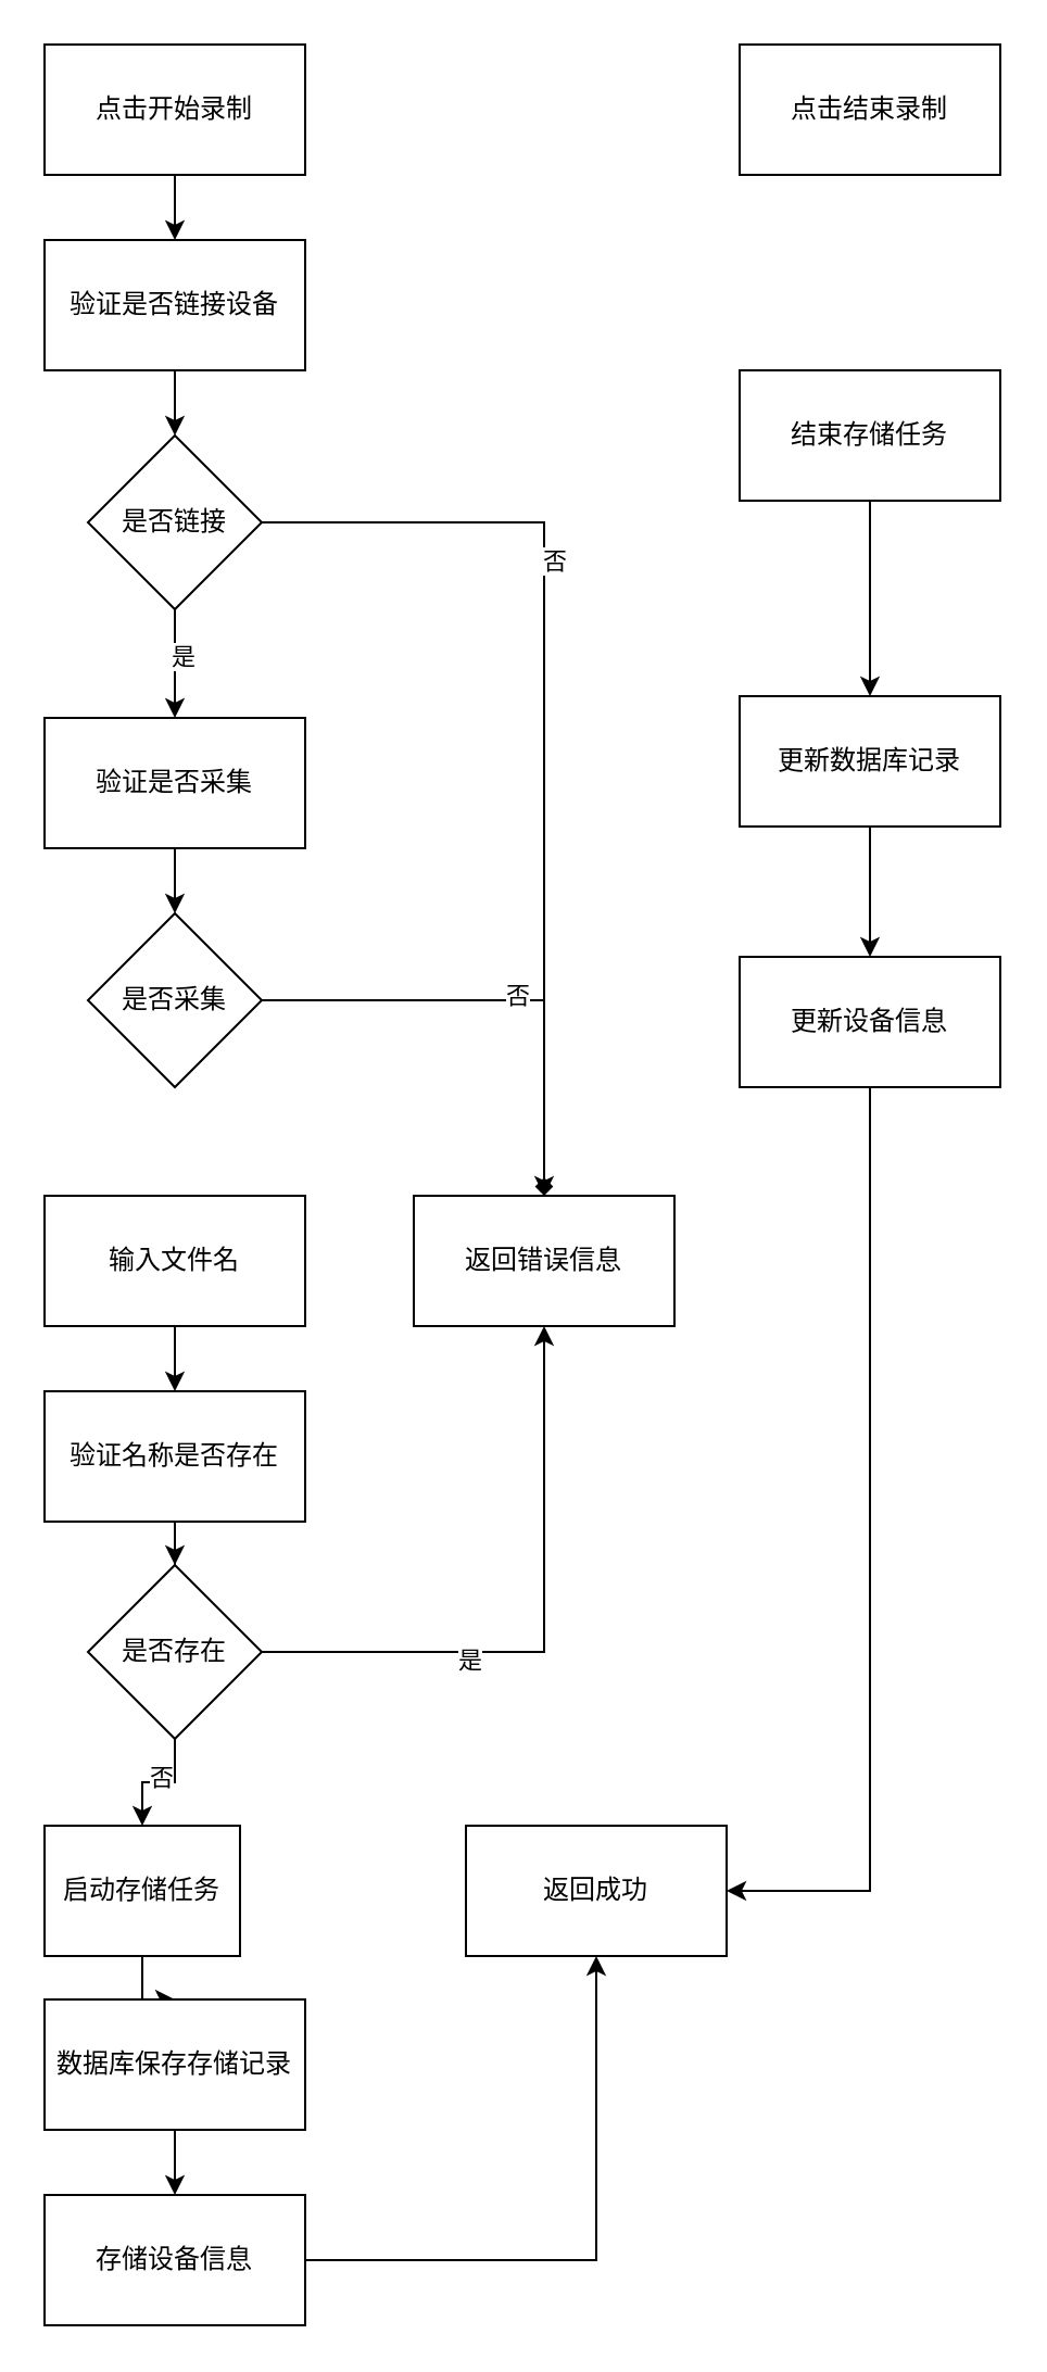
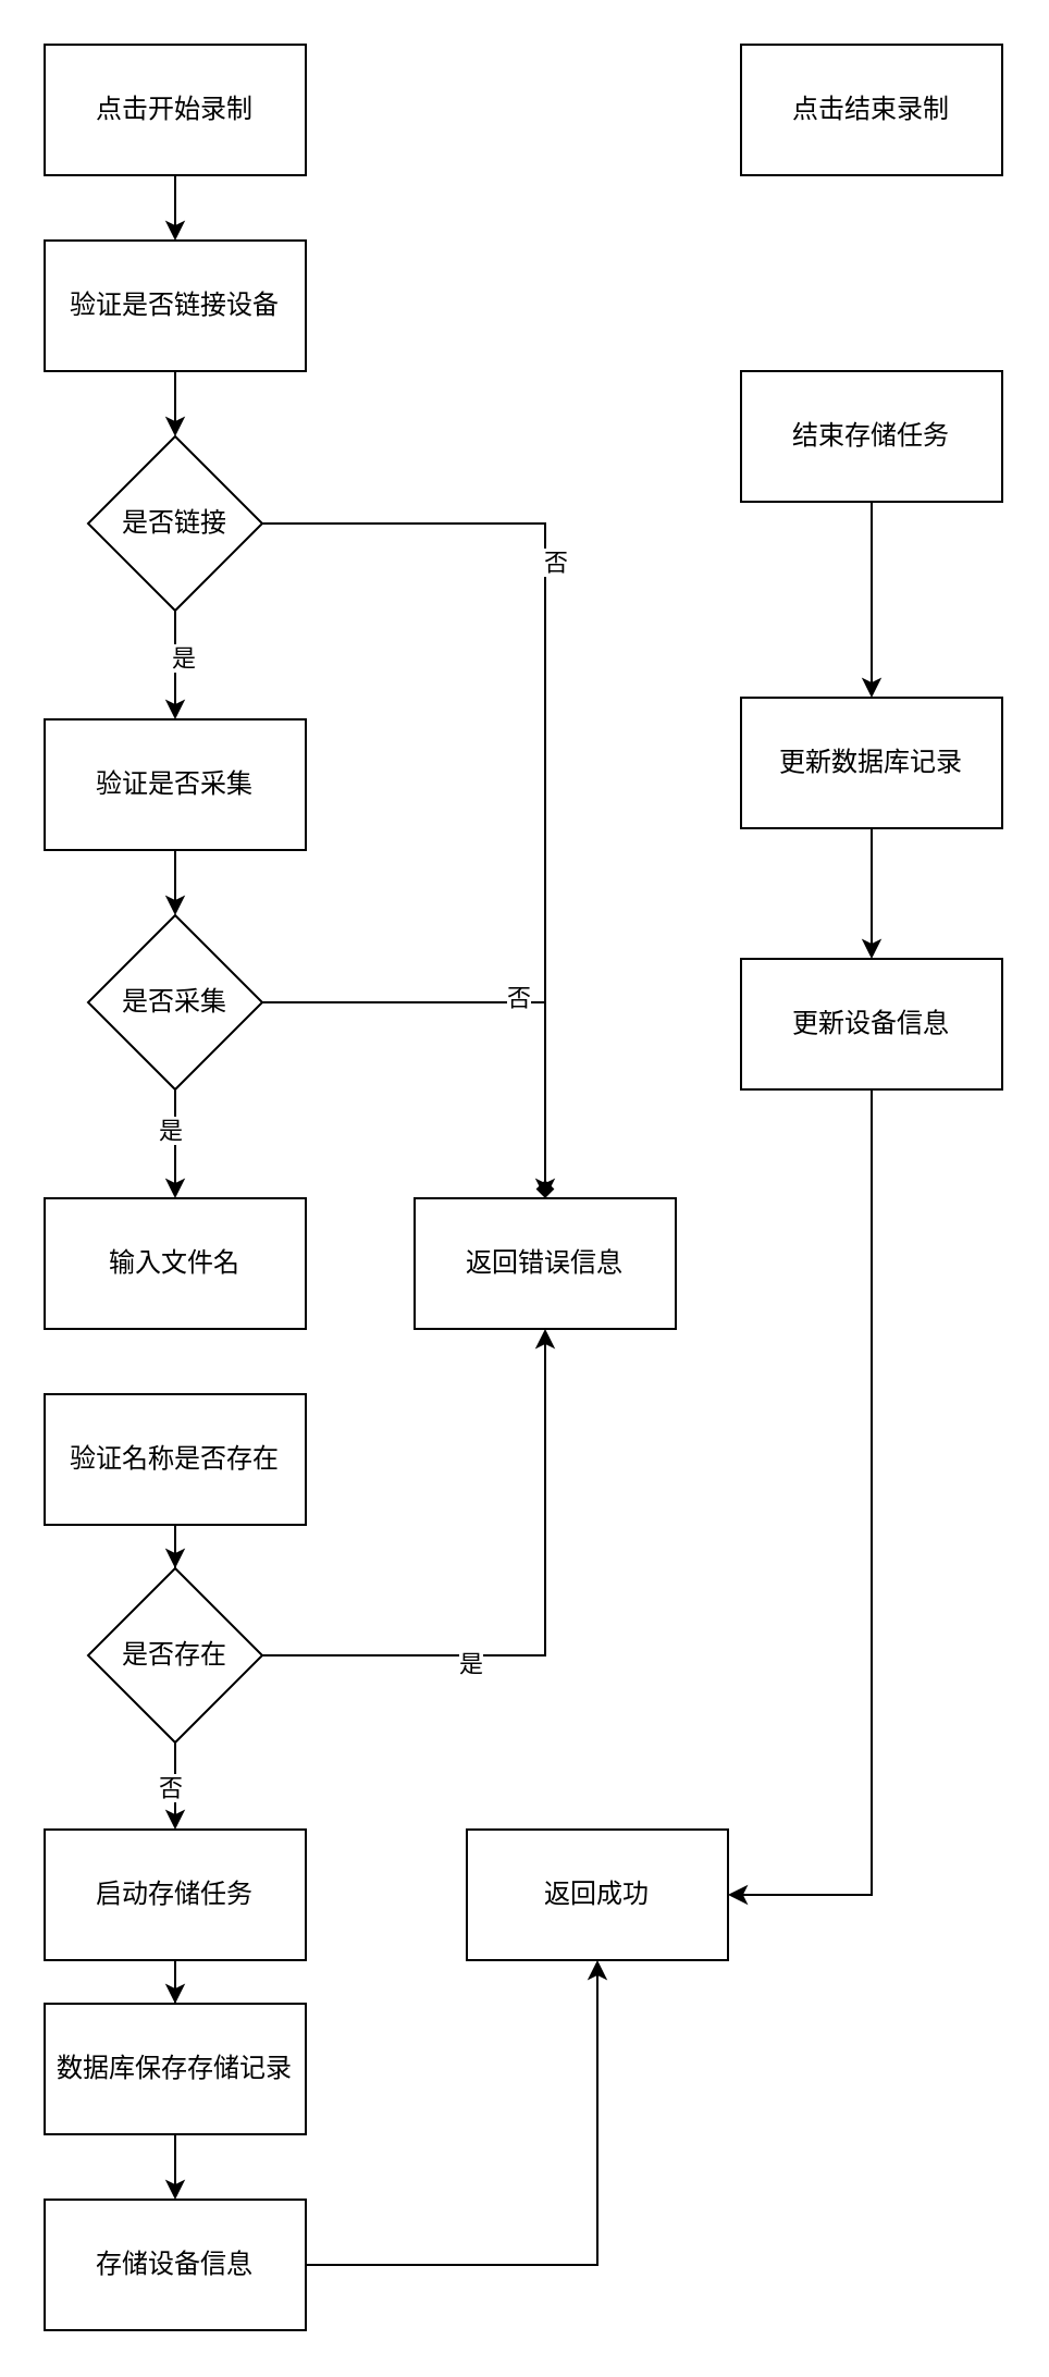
  <mxCell id="0" />
  <mxCell id="1" parent="0" />
  <mxCell id="2" value="" style="edgeStyle=orthogonalEdgeStyle;rounded=0;orthogonalLoop=1;jettySize=auto;html=1;" edge="1" parent="1" source="3" target="5"><mxGeometry relative="1" as="geometry" /></mxCell>
  <mxCell id="3" value="点击开始录制" style="rounded=0;whiteSpace=wrap;html=1;" vertex="1" parent="1"><mxGeometry x="20" y="20" width="120" height="60" as="geometry" /></mxCell>
  <mxCell id="4" value="" style="edgeStyle=orthogonalEdgeStyle;rounded=0;orthogonalLoop=1;jettySize=auto;html=1;" edge="1" parent="1" source="5" target="10"><mxGeometry relative="1" as="geometry" /></mxCell>
  <mxCell id="5" value="验证是否链接设备" style="whiteSpace=wrap;html=1;rounded=0;" vertex="1" parent="1"><mxGeometry x="20" y="110" width="120" height="60" as="geometry" /></mxCell>
  <mxCell id="6" value="" style="edgeStyle=orthogonalEdgeStyle;rounded=0;orthogonalLoop=1;jettySize=auto;html=1;endArrow=diamond;" edge="1" parent="1" source="10" target="11"><mxGeometry relative="1" as="geometry" /></mxCell>
  <mxCell id="7" value="否" style="edgeLabel;html=1;align=center;verticalAlign=middle;resizable=0;points=[];" vertex="1" connectable="0" parent="6"><mxGeometry x="-0.333" y="4" relative="1" as="geometry"><mxPoint as="offset" /></mxGeometry></mxCell>
  <mxCell id="8" value="" style="edgeStyle=orthogonalEdgeStyle;rounded=0;orthogonalLoop=1;jettySize=auto;html=1;" edge="1" parent="1" source="10" target="13"><mxGeometry relative="1" as="geometry" /></mxCell>
  <mxCell id="9" value="是" style="edgeLabel;html=1;align=center;verticalAlign=middle;resizable=0;points=[];" vertex="1" connectable="0" parent="8"><mxGeometry x="-0.156" y="3" relative="1" as="geometry"><mxPoint as="offset" /></mxGeometry></mxCell>
  <mxCell id="10" value="是否链接" style="rhombus;whiteSpace=wrap;html=1;rounded=0;" vertex="1" parent="1"><mxGeometry x="40" y="200" width="80" height="80" as="geometry" /></mxCell>
  <mxCell id="11" value="返回错误信息" style="whiteSpace=wrap;html=1;rounded=0;" vertex="1" parent="1"><mxGeometry x="190" y="550" width="120" height="60" as="geometry" /></mxCell>
  <mxCell id="12" value="" style="edgeStyle=orthogonalEdgeStyle;rounded=0;orthogonalLoop=1;jettySize=auto;html=1;" edge="1" parent="1" source="13" target="18"><mxGeometry relative="1" as="geometry" /></mxCell>
  <mxCell id="13" value="验证是否采集" style="whiteSpace=wrap;html=1;rounded=0;" vertex="1" parent="1"><mxGeometry x="20" y="330" width="120" height="60" as="geometry" /></mxCell>
  <mxCell id="14" style="edgeStyle=orthogonalEdgeStyle;rounded=0;orthogonalLoop=1;jettySize=auto;html=1;" edge="1" parent="1" source="18" target="11"><mxGeometry relative="1" as="geometry" /></mxCell>
  <mxCell id="15" value="否" style="edgeLabel;html=1;align=center;verticalAlign=middle;resizable=0;points=[];" vertex="1" connectable="0" parent="14"><mxGeometry x="0.061" y="3" relative="1" as="geometry"><mxPoint as="offset" /></mxGeometry></mxCell>
+ <mxCell id="16" value="" style="edgeStyle=orthogonalEdgeStyle;rounded=0;orthogonalLoop=1;jettySize=auto;html=1;" edge="1" parent="1" source="18" target="20"><mxGeometry relative="1" as="geometry" /></mxCell>
+ <mxCell id="17" value="是" style="edgeLabel;html=1;align=center;verticalAlign=middle;resizable=0;points=[];" vertex="1" connectable="0" parent="16"><mxGeometry x="-0.267" y="-3" relative="1" as="geometry"><mxPoint as="offset" /></mxGeometry></mxCell>
  <mxCell id="18" value="是否采集" style="rhombus;whiteSpace=wrap;html=1;rounded=0;" vertex="1" parent="1"><mxGeometry x="40" y="420" width="80" height="80" as="geometry" /></mxCell>
- <mxCell id="19" value="" style="edgeStyle=orthogonalEdgeStyle;rounded=0;orthogonalLoop=1;jettySize=auto;html=1;" edge="1" parent="1" source="20" target="22"><mxGeometry relative="1" as="geometry" /></mxCell>
  <mxCell id="20" value="输入文件名" style="whiteSpace=wrap;html=1;rounded=0;" vertex="1" parent="1"><mxGeometry x="20" y="550" width="120" height="60" as="geometry" /></mxCell>
  <mxCell id="21" value="" style="edgeStyle=orthogonalEdgeStyle;rounded=0;orthogonalLoop=1;jettySize=auto;html=1;" edge="1" parent="1" source="22" target="27"><mxGeometry relative="1" as="geometry" /></mxCell>
  <mxCell id="22" value="验证名称是否存在" style="whiteSpace=wrap;html=1;rounded=0;" vertex="1" parent="1"><mxGeometry x="20" y="640" width="120" height="60" as="geometry" /></mxCell>
  <mxCell id="23" style="edgeStyle=orthogonalEdgeStyle;rounded=0;orthogonalLoop=1;jettySize=auto;html=1;entryX=0.5;entryY=1;entryDx=0;entryDy=0;" edge="1" parent="1" source="27" target="11"><mxGeometry relative="1" as="geometry"><mxPoint x="240" y="360" as="targetPoint" /></mxGeometry></mxCell>
  <mxCell id="24" value="是" style="edgeLabel;html=1;align=center;verticalAlign=middle;resizable=0;points=[];" vertex="1" connectable="0" parent="23"><mxGeometry x="-0.322" y="-3" relative="1" as="geometry"><mxPoint as="offset" /></mxGeometry></mxCell>
  <mxCell id="25" value="" style="edgeStyle=orthogonalEdgeStyle;rounded=0;orthogonalLoop=1;jettySize=auto;html=1;" edge="1" parent="1" source="27" target="29"><mxGeometry relative="1" as="geometry" /></mxCell>
  <mxCell id="26" value="否" style="edgeLabel;html=1;align=center;verticalAlign=middle;resizable=0;points=[];" vertex="1" connectable="0" parent="25"><mxGeometry x="-0.022" y="-3" relative="1" as="geometry"><mxPoint as="offset" /></mxGeometry></mxCell>
  <mxCell id="27" value="是否存在" style="rhombus;whiteSpace=wrap;html=1;rounded=0;" vertex="1" parent="1"><mxGeometry x="40" y="720" width="80" height="80" as="geometry" /></mxCell>
  <mxCell id="28" value="" style="edgeStyle=orthogonalEdgeStyle;rounded=0;orthogonalLoop=1;jettySize=auto;html=1;" edge="1" parent="1" source="29" target="31"><mxGeometry relative="1" as="geometry" /></mxCell>
- <mxCell id="29" value="启动存储任务" style="whiteSpace=wrap;html=1;rounded=0;" vertex="1" parent="1"><mxGeometry x="20" y="840" width="90" height="60" as="geometry" /></mxCell>
+ <mxCell id="29" value="启动存储任务" style="whiteSpace=wrap;html=1;rounded=0;" vertex="1" parent="1"><mxGeometry x="20" y="840" width="120" height="60" as="geometry" /></mxCell>
  <mxCell id="30" value="" style="edgeStyle=orthogonalEdgeStyle;rounded=0;orthogonalLoop=1;jettySize=auto;html=1;" edge="1" parent="1" source="31" target="33"><mxGeometry relative="1" as="geometry" /></mxCell>
  <mxCell id="31" value="数据库保存存储记录" style="whiteSpace=wrap;html=1;rounded=0;" vertex="1" parent="1"><mxGeometry x="20" y="920" width="120" height="60" as="geometry" /></mxCell>
  <mxCell id="32" value="" style="edgeStyle=orthogonalEdgeStyle;rounded=0;orthogonalLoop=1;jettySize=auto;html=1;" edge="1" parent="1" source="33" target="34"><mxGeometry relative="1" as="geometry" /></mxCell>
  <mxCell id="33" value="存储设备信息" style="whiteSpace=wrap;html=1;rounded=0;" vertex="1" parent="1"><mxGeometry x="20" y="1010" width="120" height="60" as="geometry" /></mxCell>
  <mxCell id="34" value="返回成功" style="whiteSpace=wrap;html=1;rounded=0;" vertex="1" parent="1"><mxGeometry x="214" y="840" width="120" height="60" as="geometry" /></mxCell>
  <mxCell id="35" value="点击结束录制" style="rounded=0;whiteSpace=wrap;html=1;" vertex="1" parent="1"><mxGeometry x="340" y="20" width="120" height="60" as="geometry" /></mxCell>
  <mxCell id="36" value="" style="edgeStyle=orthogonalEdgeStyle;rounded=0;orthogonalLoop=1;jettySize=auto;html=1;" edge="1" parent="1" source="37" target="39"><mxGeometry relative="1" as="geometry" /></mxCell>
  <mxCell id="37" value="结束存储任务" style="whiteSpace=wrap;html=1;rounded=0;" vertex="1" parent="1"><mxGeometry x="340" y="170" width="120" height="60" as="geometry" /></mxCell>
  <mxCell id="38" value="" style="edgeStyle=orthogonalEdgeStyle;rounded=0;orthogonalLoop=1;jettySize=auto;html=1;" edge="1" parent="1" source="39" target="41"><mxGeometry relative="1" as="geometry" /></mxCell>
  <mxCell id="39" value="更新数据库记录" style="whiteSpace=wrap;html=1;rounded=0;" vertex="1" parent="1"><mxGeometry x="340" y="320" width="120" height="60" as="geometry" /></mxCell>
  <mxCell id="40" style="edgeStyle=orthogonalEdgeStyle;rounded=0;orthogonalLoop=1;jettySize=auto;html=1;entryX=1;entryY=0.5;entryDx=0;entryDy=0;exitX=0.5;exitY=1;exitDx=0;exitDy=0;" edge="1" parent="1" source="41" target="34"><mxGeometry relative="1" as="geometry" /></mxCell>
  <mxCell id="41" value="更新设备信息" style="whiteSpace=wrap;html=1;rounded=0;" vertex="1" parent="1"><mxGeometry x="340" y="440" width="120" height="60" as="geometry" /></mxCell>
